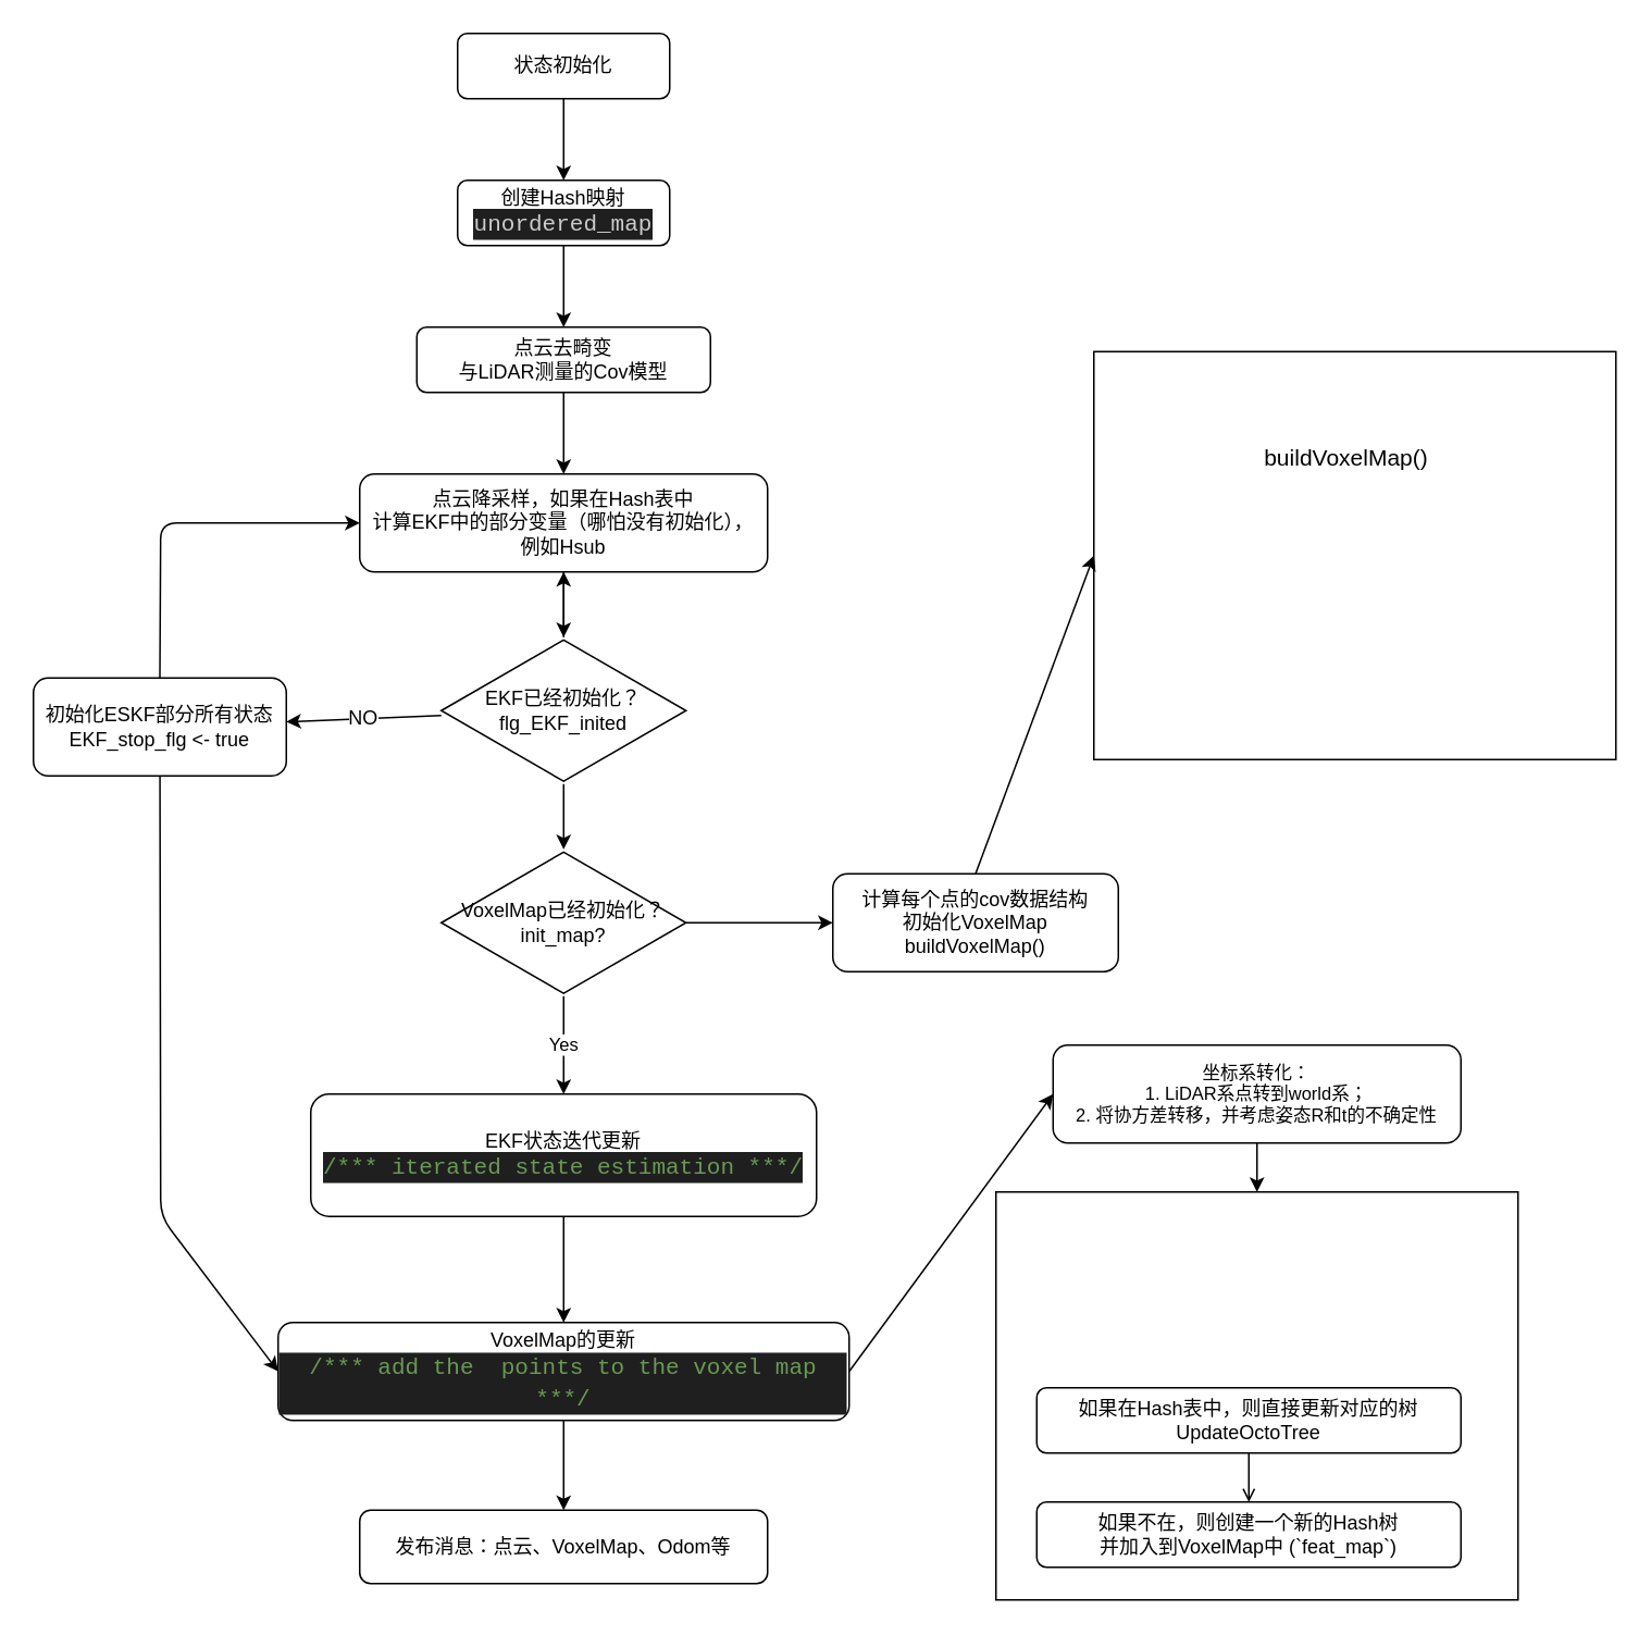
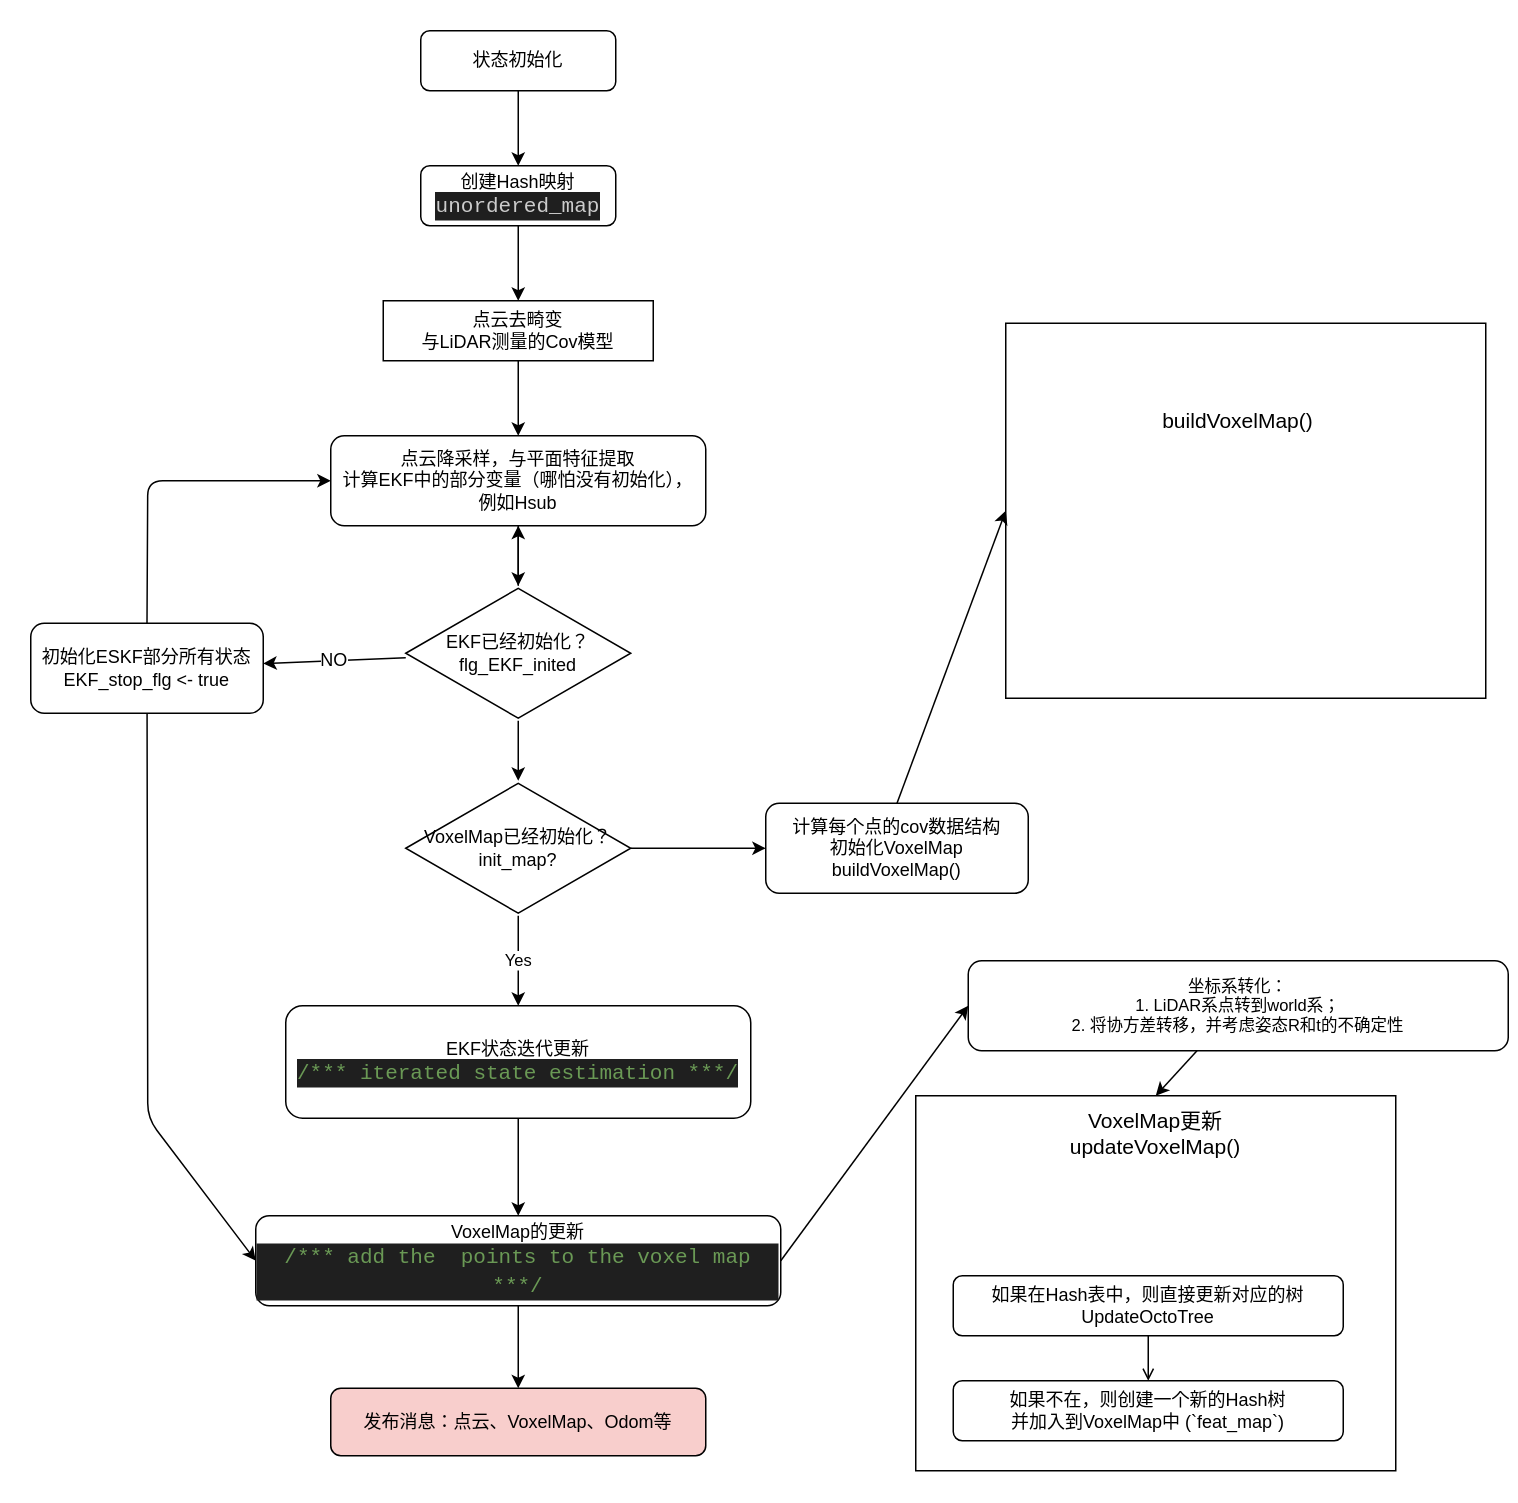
  <mxCell id="0" />
  <mxCell id="1" parent="0" />
  <mxCell id="2" value="" style="edgeStyle=none;html=1;fontFamily=Helvetica;fontSize=12;fontColor=default;" parent="1" source="3" target="5" edge="1"><mxGeometry relative="1" as="geometry" /></mxCell>
  <mxCell id="3" value="状态初始化" style="rounded=1;whiteSpace=wrap;html=1;" parent="1" vertex="1"><mxGeometry x="280" y="20" width="130" height="40" as="geometry" /></mxCell>
  <mxCell id="4" value="" style="edgeStyle=none;html=1;fontFamily=Helvetica;fontSize=12;fontColor=default;" parent="1" source="5" target="7" edge="1"><mxGeometry relative="1" as="geometry" /></mxCell>
  <mxCell id="5" value="创建Hash映射&lt;br&gt;&lt;div style=&quot;color: rgb(204, 204, 204); background-color: rgb(31, 31, 31); font-family: Consolas, &amp;quot;Courier New&amp;quot;, monospace; font-size: 14px; line-height: 19px;&quot;&gt;unordered_map&lt;/div&gt;" style="rounded=1;whiteSpace=wrap;html=1;" parent="1" vertex="1"><mxGeometry x="280" y="110" width="130" height="40" as="geometry" /></mxCell>
  <mxCell id="6" value="" style="edgeStyle=none;html=1;fontFamily=Helvetica;fontSize=12;fontColor=default;" parent="1" source="7" target="9" edge="1"><mxGeometry relative="1" as="geometry" /></mxCell>
- <mxCell id="7" value="点云去畸变&lt;br&gt;与LiDAR测量的Cov模型" style="rounded=1;whiteSpace=wrap;html=1;" parent="1" vertex="1"><mxGeometry x="255" y="200" width="180" height="40" as="geometry" /></mxCell>
+ <mxCell id="7" value="点云去畸变&lt;br&gt;与LiDAR测量的Cov模型" style="whiteSpace=wrap;html=1;rounded=0;" parent="1" vertex="1"><mxGeometry x="255" y="200" width="180" height="40" as="geometry" /></mxCell>
  <mxCell id="8" value="" style="edgeStyle=none;html=1;fontFamily=Helvetica;fontSize=12;fontColor=default;" parent="1" source="9" target="13" edge="1"><mxGeometry relative="1" as="geometry" /></mxCell>
- <mxCell id="9" value="点云降采样，如果在Hash表中&lt;br&gt;计算EKF中的部分变量（哪怕没有初始化），&lt;br&gt;例如Hsub" style="rounded=1;whiteSpace=wrap;html=1;" parent="1" vertex="1"><mxGeometry x="220" y="290" width="250" height="60" as="geometry" /></mxCell>
+ <mxCell id="9" value="点云降采样，与平面特征提取&lt;br&gt;计算EKF中的部分变量（哪怕没有初始化），&lt;br&gt;例如Hsub" style="rounded=1;whiteSpace=wrap;html=1;" parent="1" vertex="1"><mxGeometry x="220" y="290" width="250" height="60" as="geometry" /></mxCell>
  <mxCell id="10" value="" style="edgeStyle=none;html=1;fontFamily=Helvetica;fontSize=12;fontColor=default;" parent="1" source="13" target="9" edge="1"><mxGeometry relative="1" as="geometry" /></mxCell>
  <mxCell id="11" value="NO" style="edgeStyle=none;html=1;fontFamily=Helvetica;fontSize=12;fontColor=default;" parent="1" source="13" target="14" edge="1"><mxGeometry relative="1" as="geometry" /></mxCell>
  <mxCell id="12" value="" style="edgeStyle=none;html=1;" edge="1" parent="1" source="13" target="32"><mxGeometry relative="1" as="geometry" /></mxCell>
  <mxCell id="13" value="EKF已经初始化？&lt;br&gt;flg_EKF_inited" style="html=1;whiteSpace=wrap;aspect=fixed;shape=isoRectangle;rounded=1;strokeColor=default;fontFamily=Helvetica;fontSize=12;fontColor=default;fillColor=default;" parent="1" vertex="1"><mxGeometry x="270" y="390" width="150" height="90" as="geometry" /></mxCell>
  <mxCell id="14" value="初始化ESKF部分所有状态&lt;br&gt;EKF_stop_flg &amp;lt;- true" style="whiteSpace=wrap;html=1;rounded=1;" parent="1" vertex="1"><mxGeometry x="20" y="415" width="155" height="60" as="geometry" /></mxCell>
  <mxCell id="15" value="" style="endArrow=classic;html=1;exitX=0.5;exitY=0;exitDx=0;exitDy=0;entryX=0;entryY=0.5;entryDx=0;entryDy=0;" parent="1" source="14" target="9" edge="1"><mxGeometry width="50" height="50" relative="1" as="geometry"><mxPoint x="270" y="320" as="sourcePoint" /><mxPoint x="320" y="270" as="targetPoint" /><Array as="points"><mxPoint x="98" y="320" /></Array></mxGeometry></mxCell>
  <mxCell id="16" value="" style="edgeStyle=none;html=1;" parent="1" source="17" target="19" edge="1"><mxGeometry relative="1" as="geometry" /></mxCell>
  <mxCell id="17" value="EKF状态迭代更新&lt;br&gt;&lt;div style=&quot;color: rgb(204, 204, 204); background-color: rgb(31, 31, 31); font-family: Consolas, &amp;quot;Courier New&amp;quot;, monospace; font-size: 14px; line-height: 19px;&quot;&gt;&lt;span style=&quot;color: #6a9955;&quot;&gt;/*** iterated state estimation ***/&lt;/span&gt;&lt;/div&gt;" style="whiteSpace=wrap;html=1;rounded=1;" parent="1" vertex="1"><mxGeometry x="190" y="670" width="310" height="75" as="geometry" /></mxCell>
  <mxCell id="18" value="" style="edgeStyle=none;shape=connector;rounded=1;html=1;labelBackgroundColor=default;strokeColor=default;fontFamily=Helvetica;fontSize=14;fontColor=default;endArrow=classic;" parent="1" source="19" target="26" edge="1"><mxGeometry relative="1" as="geometry" /></mxCell>
  <mxCell id="19" value="VoxelMap的更新&lt;br&gt;&lt;div style=&quot;color: rgb(204, 204, 204); background-color: rgb(31, 31, 31); font-family: Consolas, &amp;quot;Courier New&amp;quot;, monospace; font-size: 14px; line-height: 19px;&quot;&gt;&lt;span style=&quot;color: #6a9955;&quot;&gt;/*** add the &amp;nbsp;points to the voxel map ***/&lt;/span&gt;&lt;/div&gt;" style="whiteSpace=wrap;html=1;rounded=1;" parent="1" vertex="1"><mxGeometry x="170" y="810" width="350" height="60" as="geometry" /></mxCell>
  <mxCell id="20" value="" style="endArrow=classic;html=1;entryX=0;entryY=0.5;entryDx=0;entryDy=0;" parent="1" source="14" target="19" edge="1"><mxGeometry width="50" height="50" relative="1" as="geometry"><mxPoint x="100" y="655" as="sourcePoint" /><mxPoint x="222.5" y="570" as="targetPoint" /><Array as="points"><mxPoint x="98" y="745" /></Array></mxGeometry></mxCell>
  <mxCell id="21" value="" style="edgeStyle=none;shape=connector;rounded=1;html=1;labelBackgroundColor=default;strokeColor=default;fontFamily=Helvetica;fontSize=11;fontColor=default;endArrow=classic;entryX=0.5;entryY=0;entryDx=0;entryDy=0;" parent="1" source="22" target="24" edge="1"><mxGeometry relative="1" as="geometry" /></mxCell>
- <mxCell id="22" value="坐标系转化：&lt;br&gt;1. LiDAR系点转到world系；&lt;br&gt;2. 将协方差转移，并考虑姿态R和t的不确定性" style="rounded=1;whiteSpace=wrap;html=1;fontFamily=Helvetica;fontSize=11;fontColor=default;" parent="1" vertex="1"><mxGeometry x="645" y="640" width="250" height="60" as="geometry" /></mxCell>
+ <mxCell id="22" value="坐标系转化：&lt;br&gt;1. LiDAR系点转到world系；&lt;br&gt;2. 将协方差转移，并考虑姿态R和t的不确定性" style="rounded=1;whiteSpace=wrap;html=1;fontFamily=Helvetica;fontSize=11;fontColor=default;" parent="1" vertex="1"><mxGeometry x="645" y="640" width="360" height="60" as="geometry" /></mxCell>
  <mxCell id="23" value="" style="endArrow=classic;html=1;exitX=1;exitY=0.5;exitDx=0;exitDy=0;entryX=0;entryY=0.5;entryDx=0;entryDy=0;" parent="1" source="19" target="22" edge="1"><mxGeometry width="50" height="50" relative="1" as="geometry"><mxPoint x="550" y="755" as="sourcePoint" /><mxPoint x="672.5" y="670" as="targetPoint" /><Array as="points" /></mxGeometry></mxCell>
  <mxCell id="24" value="" style="rounded=0;whiteSpace=wrap;html=1;fontFamily=Helvetica;fontSize=11;fontColor=default;" parent="1" vertex="1"><mxGeometry x="610" y="730" width="320" height="250" as="geometry" /></mxCell>
- <mxCell id="26" value="发布消息：点云、VoxelMap、Odom等" style="whiteSpace=wrap;html=1;rounded=1;" parent="1" vertex="1"><mxGeometry x="220" y="925" width="250" height="45" as="geometry" /></mxCell>
+ <mxCell id="25" value="&lt;font style=&quot;font-size: 14px;&quot;&gt;VoxelMap更新&lt;br&gt;updateVoxelMap()&lt;/font&gt;" style="text;html=1;strokeColor=none;fillColor=none;align=center;verticalAlign=middle;whiteSpace=wrap;rounded=0;fontFamily=Helvetica;fontSize=11;fontColor=default;" parent="1" vertex="1"><mxGeometry x="705" y="740" width="130" height="30" as="geometry" /></mxCell>
+ <mxCell id="26" value="发布消息：点云、VoxelMap、Odom等" style="whiteSpace=wrap;html=1;rounded=1;fillColor=#f8cecc;" parent="1" vertex="1"><mxGeometry x="220" y="925" width="250" height="45" as="geometry" /></mxCell>
  <mxCell id="27" value="" style="edgeStyle=none;html=1;endArrow=open;" edge="1" parent="1" source="28" target="29"><mxGeometry relative="1" as="geometry" /></mxCell>
  <mxCell id="28" value="如果在Hash表中，则直接更新对应的树&lt;br&gt;UpdateOctoTree" style="rounded=1;whiteSpace=wrap;html=1;" vertex="1" parent="1"><mxGeometry x="635" y="850" width="260" height="40" as="geometry" /></mxCell>
  <mxCell id="29" value="如果不在，则创建一个新的Hash树&lt;br&gt;并加入到VoxelMap中 (`feat_map`)" style="rounded=1;whiteSpace=wrap;html=1;" vertex="1" parent="1"><mxGeometry x="635" y="920" width="260" height="40" as="geometry" /></mxCell>
  <mxCell id="30" value="Yes" style="edgeStyle=none;html=1;" edge="1" parent="1" source="32" target="17"><mxGeometry relative="1" as="geometry" /></mxCell>
  <mxCell id="31" value="" style="edgeStyle=none;html=1;" edge="1" parent="1" source="32" target="33"><mxGeometry relative="1" as="geometry" /></mxCell>
  <mxCell id="32" value="VoxelMap已经初始化？&lt;br&gt;init_map?" style="html=1;whiteSpace=wrap;aspect=fixed;shape=isoRectangle;rounded=1;strokeColor=default;fontFamily=Helvetica;fontSize=12;fontColor=default;fillColor=default;" vertex="1" parent="1"><mxGeometry x="270" y="520" width="150" height="90" as="geometry" /></mxCell>
  <mxCell id="33" value="计算每个点的cov数据结构&lt;br&gt;初始化VoxelMap&lt;br&gt;buildVoxelMap()" style="whiteSpace=wrap;html=1;rounded=1;" vertex="1" parent="1"><mxGeometry x="510" y="535" width="175" height="60" as="geometry" /></mxCell>
  <mxCell id="34" value="" style="rounded=0;whiteSpace=wrap;html=1;fontFamily=Helvetica;fontSize=11;fontColor=default;" vertex="1" parent="1"><mxGeometry x="670" y="215" width="320" height="250" as="geometry" /></mxCell>
  <mxCell id="35" value="&lt;span style=&quot;font-size: 14px;&quot;&gt;buildVoxelMap()&lt;/span&gt;" style="text;html=1;strokeColor=none;fillColor=none;align=center;verticalAlign=middle;whiteSpace=wrap;rounded=0;fontFamily=Helvetica;fontSize=11;fontColor=default;" vertex="1" parent="1"><mxGeometry x="760" y="265" width="130" height="30" as="geometry" /></mxCell>
  <mxCell id="36" value="" style="endArrow=classic;html=1;exitX=0.5;exitY=0;exitDx=0;exitDy=0;entryX=0;entryY=0.5;entryDx=0;entryDy=0;" edge="1" parent="1" source="33" target="34"><mxGeometry width="50" height="50" relative="1" as="geometry"><mxPoint x="535" y="500" as="sourcePoint" /><mxPoint x="660" y="330" as="targetPoint" /><Array as="points" /></mxGeometry></mxCell>
